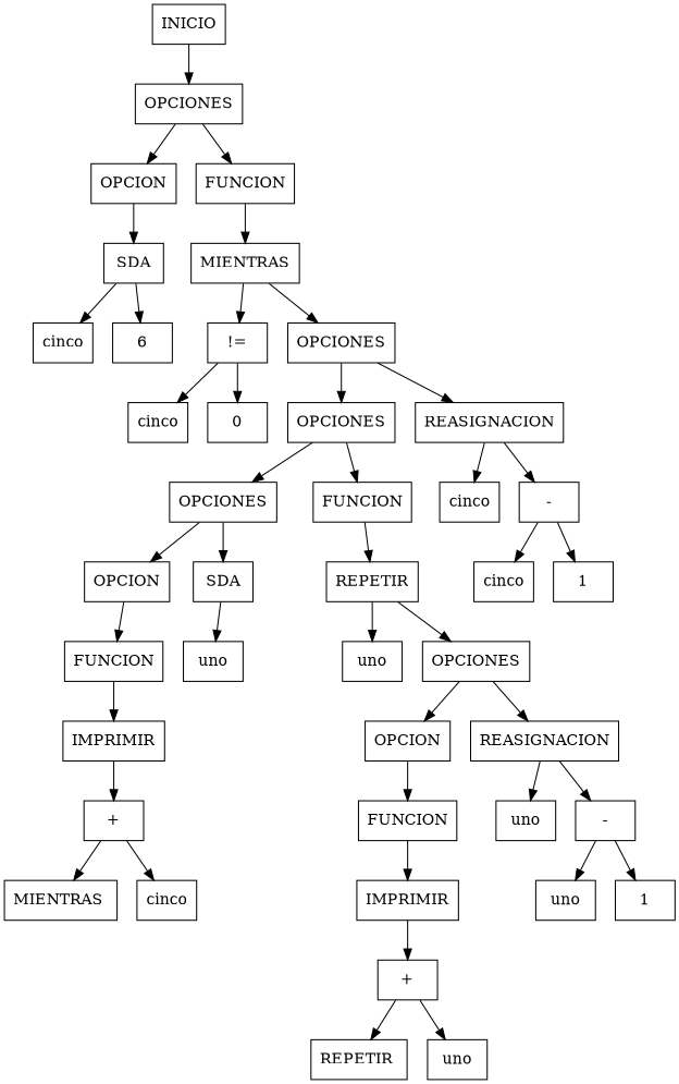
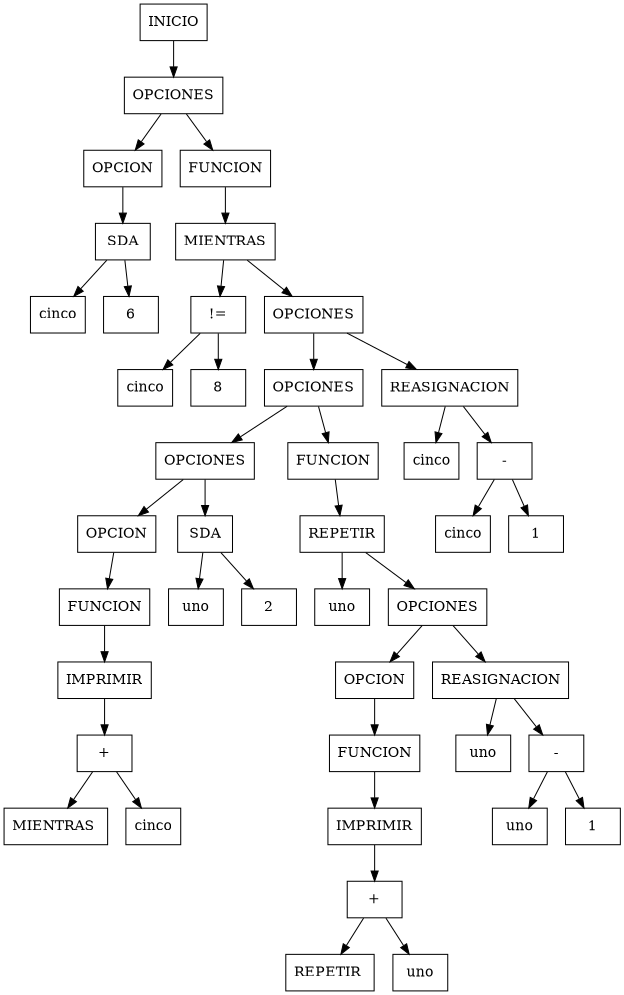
  digraph {
    rankdir=UD
    node [shape=box]
    n1 [label=INICIO]
    n2 [label=OPCIONES]
    n3 [label=OPCION]
    n4 [label=FUNCION]
    n5 [label=SDA]
    n6 [label=MIENTRAS]
    n7 [label=cinco]
    n8 [label=6]
    n9 [label="!="]
    n10 [label=OPCIONES]
    n11 [label=cinco]
-   n12 [label=0]
+   n12 [label=8]
    n13 [label=OPCIONES]
    n14 [label=REASIGNACION]
    n15 [label=OPCIONES]
    n16 [label=FUNCION]
    n17 [label=cinco]
    n18 [label="-"]
    n19 [label=OPCION]
    n20 [label=SDA]
    n21 [label=REPETIR]
    n22 [label=FUNCION]
    n23 [label=uno]
+   n24 [label=2]
    n25 [label=IMPRIMIR]
    n26 [label="+"]
    n27 [label="MIENTRAS "]
    n28 [label=cinco]
    n29 [label=uno]
    n30 [label=OPCIONES]
    n31 [label=OPCION]
    n32 [label=REASIGNACION]
    n33 [label=FUNCION]
    n34 [label=uno]
    n35 [label="-"]
    n36 [label=IMPRIMIR]
    n37 [label="+"]
    n38 [label="REPETIR "]
    n39 [label=uno]
    n40 [label=uno]
    n41 [label=1]
    n42 [label=cinco]
    n43 [label=1]
    n1 -> n2
    n2 -> n3
    n2 -> n4
    n3 -> n5
    n4 -> n6
    n5 -> n7
    n5 -> n8
    n6 -> n9
    n6 -> n10
    n9 -> n11
    n9 -> n12
    n10 -> n13
    n10 -> n14
    n13 -> n15
    n13 -> n16
    n14 -> n17
    n14 -> n18
    n15 -> n19
    n15 -> n20
    n16 -> n21
    n18 -> n42
    n18 -> n43
    n19 -> n22
    n20 -> n23
+   n20 -> n24
    n21 -> n29
    n21 -> n30
    n22 -> n25
    n25 -> n26
    n26 -> n27
    n26 -> n28
    n30 -> n31
    n30 -> n32
    n31 -> n33
    n32 -> n34
    n32 -> n35
    n33 -> n36
    n35 -> n40
    n35 -> n41
    n36 -> n37
    n37 -> n38
    n37 -> n39
  }
